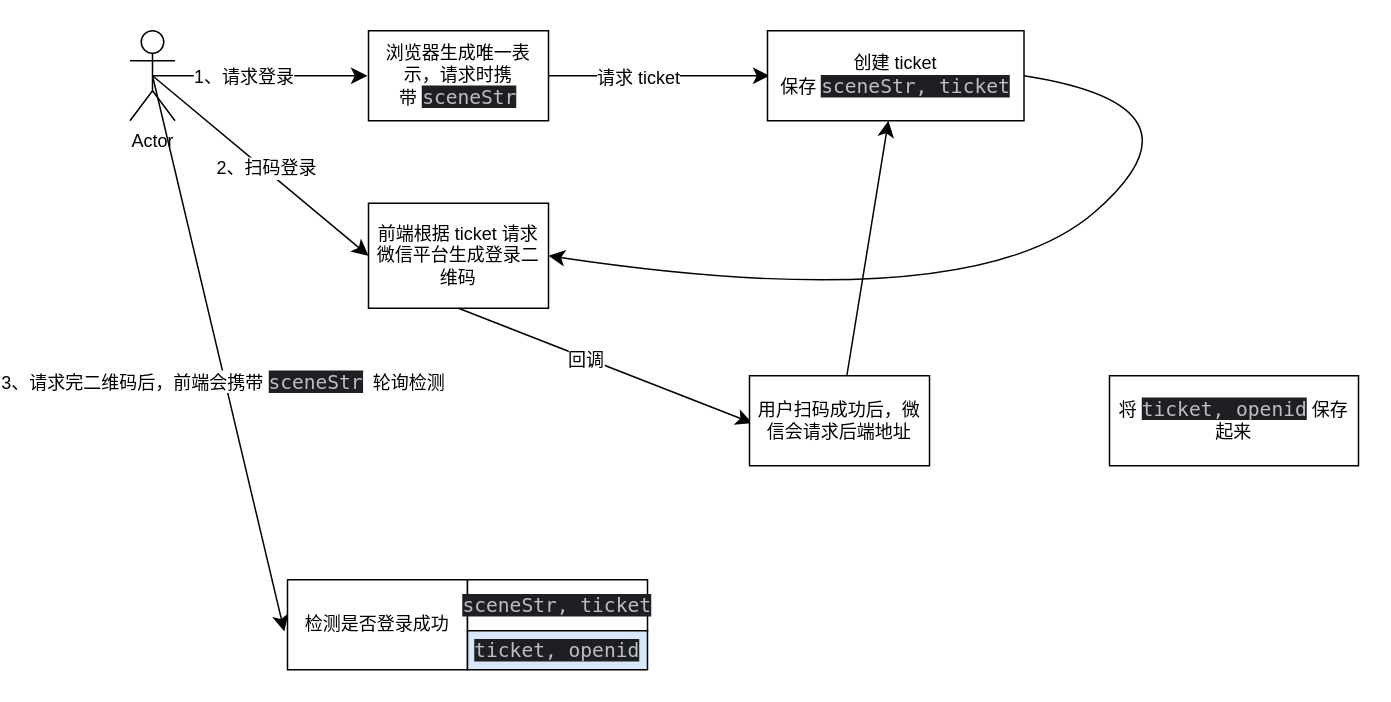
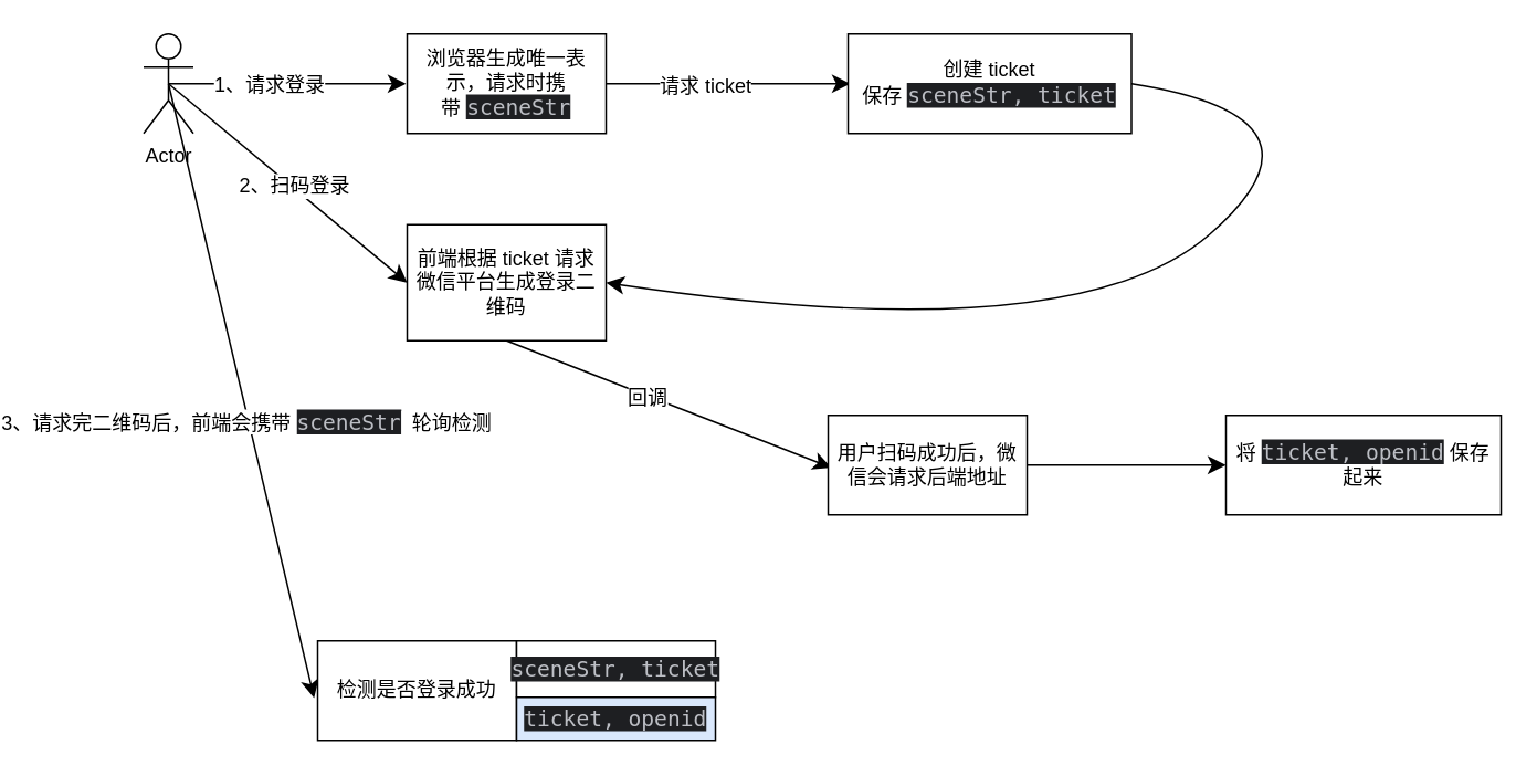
  <mxCell id="0" />
  <mxCell id="1" parent="0" />
  <mxCell id="2" style="edgeStyle=none;curved=1;rounded=0;orthogonalLoop=1;jettySize=auto;html=1;exitX=0.5;exitY=0.5;exitDx=0;exitDy=0;exitPerimeter=0;fontSize=12;startSize=8;endSize=8;" edge="1" parent="1" source="8"><mxGeometry relative="1" as="geometry"><mxPoint x="178.286" y="50" as="targetPoint" /></mxGeometry></mxCell>
  <mxCell id="3" value="1、请求登录" style="edgeLabel;html=1;align=center;verticalAlign=middle;resizable=0;points=[];fontSize=12;" vertex="1" connectable="0" parent="2"><mxGeometry x="-0.169" relative="1" as="geometry"><mxPoint as="offset" /></mxGeometry></mxCell>
  <mxCell id="4" style="edgeStyle=none;curved=1;rounded=0;orthogonalLoop=1;jettySize=auto;html=1;exitX=0.5;exitY=0.5;exitDx=0;exitDy=0;exitPerimeter=0;entryX=0;entryY=0.5;entryDx=0;entryDy=0;fontSize=12;startSize=8;endSize=8;" edge="1" parent="1" source="8" target="16"><mxGeometry relative="1" as="geometry" /></mxCell>
  <mxCell id="5" value="2、扫码登录" style="edgeLabel;html=1;align=center;verticalAlign=middle;resizable=0;points=[];fontSize=12;" vertex="1" connectable="0" parent="4"><mxGeometry x="0.04" y="1" relative="1" as="geometry"><mxPoint as="offset" /></mxGeometry></mxCell>
  <mxCell id="6" style="edgeStyle=none;curved=1;rounded=0;orthogonalLoop=1;jettySize=auto;html=1;exitX=0.5;exitY=0.5;exitDx=0;exitDy=0;exitPerimeter=0;fontSize=12;startSize=8;endSize=8;" edge="1" parent="1" source="8"><mxGeometry relative="1" as="geometry"><mxPoint x="122.857" y="420.429" as="targetPoint" /></mxGeometry></mxCell>
  <mxCell id="7" value="3、请求完二维码后，前端会携带&amp;nbsp;&lt;span style=&quot;font-family: &amp;quot;JetBrains Mono&amp;quot;, monospace; font-size: 9.8pt; background-color: rgb(30, 31, 34); color: rgb(188, 190, 196);&quot;&gt;sceneStr&lt;/span&gt;&lt;span style=&quot;background-color: light-dark(#ffffff, var(--ge-dark-color, #121212)); color: light-dark(rgb(0, 0, 0), rgb(255, 255, 255));&quot;&gt;&amp;nbsp;&amp;nbsp;轮询检测&lt;/span&gt;" style="edgeLabel;html=1;align=center;verticalAlign=middle;resizable=0;points=[];fontSize=12;" vertex="1" connectable="0" parent="6"><mxGeometry x="0.099" y="-2" relative="1" as="geometry"><mxPoint as="offset" /></mxGeometry></mxCell>
  <mxCell id="8" value="Actor" style="shape=umlActor;verticalLabelPosition=bottom;verticalAlign=top;html=1;outlineConnect=0;" vertex="1" parent="1"><mxGeometry x="20" y="20" width="30" height="60" as="geometry" /></mxCell>
  <mxCell id="9" style="edgeStyle=none;curved=1;rounded=0;orthogonalLoop=1;jettySize=auto;html=1;exitX=1;exitY=0.5;exitDx=0;exitDy=0;fontSize=12;startSize=8;endSize=8;" edge="1" parent="1" source="11"><mxGeometry relative="1" as="geometry"><mxPoint x="446.286" y="50" as="targetPoint" /></mxGeometry></mxCell>
  <mxCell id="10" value="请求 ticket" style="edgeLabel;html=1;align=center;verticalAlign=middle;resizable=0;points=[];fontSize=12;" vertex="1" connectable="0" parent="9"><mxGeometry x="-0.205" y="-1" relative="1" as="geometry"><mxPoint as="offset" /></mxGeometry></mxCell>
  <mxCell id="11" value="浏览器生成唯一表示，请求时携带&amp;nbsp;&lt;span style=&quot;font-family: &amp;quot;JetBrains Mono&amp;quot;, monospace; font-size: 9.8pt; background-color: rgb(30, 31, 34); color: rgb(188, 190, 196);&quot;&gt;sceneStr&lt;/span&gt;" style="rounded=0;whiteSpace=wrap;html=1;" vertex="1" parent="1"><mxGeometry x="179" y="20" width="120" height="60" as="geometry" /></mxCell>
  <mxCell id="12" style="edgeStyle=none;curved=1;rounded=0;orthogonalLoop=1;jettySize=auto;html=1;exitX=1;exitY=0.5;exitDx=0;exitDy=0;fontSize=12;startSize=8;endSize=8;entryX=1;entryY=0.5;entryDx=0;entryDy=0;" edge="1" parent="1" source="13" target="16"><mxGeometry relative="1" as="geometry"><mxPoint x="752.571" y="50" as="targetPoint" /><Array as="points"><mxPoint x="745" y="70" /><mxPoint x="581" y="212" /></Array></mxGeometry></mxCell>
  <mxCell id="13" value="创建 ticket&lt;div&gt;保存&amp;nbsp;&lt;span style=&quot;font-family: &amp;quot;JetBrains Mono&amp;quot;, monospace; font-size: 9.8pt; background-color: rgb(30, 31, 34); color: rgb(188, 190, 196);&quot;&gt;sceneStr, ticket&lt;/span&gt;&lt;/div&gt;" style="rounded=0;whiteSpace=wrap;html=1;" vertex="1" parent="1"><mxGeometry x="445" y="20" width="171" height="60" as="geometry" /></mxCell>
  <mxCell id="14" style="edgeStyle=none;curved=1;rounded=0;orthogonalLoop=1;jettySize=auto;html=1;exitX=0.5;exitY=1;exitDx=0;exitDy=0;fontSize=12;startSize=8;endSize=8;" edge="1" parent="1" source="16"><mxGeometry relative="1" as="geometry"><mxPoint x="434.857" y="281.571" as="targetPoint" /></mxGeometry></mxCell>
  <mxCell id="15" value="回调" style="edgeLabel;html=1;align=center;verticalAlign=middle;resizable=0;points=[];fontSize=12;" vertex="1" connectable="0" parent="14"><mxGeometry x="-0.139" y="-2" relative="1" as="geometry"><mxPoint as="offset" /></mxGeometry></mxCell>
  <mxCell id="16" value="前端根据 ticket 请求微信平台生成登录二维码" style="rounded=0;whiteSpace=wrap;html=1;" vertex="1" parent="1"><mxGeometry x="179" y="135" width="120" height="70" as="geometry" /></mxCell>
- <mxCell id="17" value="" style="edgeStyle=none;curved=1;rounded=0;orthogonalLoop=1;jettySize=auto;html=1;fontSize=12;startSize=8;endSize=8;" edge="1" parent="1" source="18" target="13"><mxGeometry relative="1" as="geometry" /></mxCell>
+ <mxCell id="17" value="" style="edgeStyle=none;curved=1;rounded=0;orthogonalLoop=1;jettySize=auto;html=1;fontSize=12;startSize=8;endSize=8;" edge="1" parent="1" source="18" target="19"><mxGeometry relative="1" as="geometry" /></mxCell>
  <mxCell id="18" value="用户扫码成功后，微信会请求后端地址" style="rounded=0;whiteSpace=wrap;html=1;" vertex="1" parent="1"><mxGeometry x="433" y="250" width="120" height="60" as="geometry" /></mxCell>
  <mxCell id="19" value="将&amp;nbsp;&lt;span style=&quot;font-family: &amp;quot;JetBrains Mono&amp;quot;, monospace; font-size: 9.8pt; background-color: rgb(30, 31, 34); color: rgb(188, 190, 196);&quot;&gt;ticket, openid&lt;/span&gt;&lt;span style=&quot;background-color: transparent; color: light-dark(rgb(0, 0, 0), rgb(255, 255, 255));&quot;&gt;&amp;nbsp;保存起来&lt;/span&gt;" style="whiteSpace=wrap;html=1;rounded=0;" vertex="1" parent="1"><mxGeometry x="673" y="250" width="166" height="60" as="geometry" /></mxCell>
  <mxCell id="20" value="检测是否登录成功" style="rounded=0;whiteSpace=wrap;html=1;" vertex="1" parent="1"><mxGeometry x="125" y="386" width="120" height="60" as="geometry" /></mxCell>
  <mxCell id="21" value="&lt;div style=&quot;background-color:#1e1f22;color:#bcbec4&quot;&gt;&lt;pre style=&quot;font-family:'JetBrains Mono',monospace;font-size:9.8pt;&quot;&gt;sceneStr, ticket&lt;/pre&gt;&lt;/div&gt;" style="rounded=0;whiteSpace=wrap;html=1;" vertex="1" parent="1"><mxGeometry x="245" y="386" width="120" height="34" as="geometry" /></mxCell>
  <mxCell id="22" value="&lt;div style=&quot;background-color:#1e1f22;color:#bcbec4&quot;&gt;&lt;pre style=&quot;font-family:'JetBrains Mono',monospace;font-size:9.8pt;&quot;&gt;ticket, openid&lt;/pre&gt;&lt;/div&gt;" style="rounded=0;whiteSpace=wrap;html=1;fillColor=#dae8fc;" vertex="1" parent="1"><mxGeometry x="245" y="420" width="120" height="26" as="geometry" /></mxCell>
